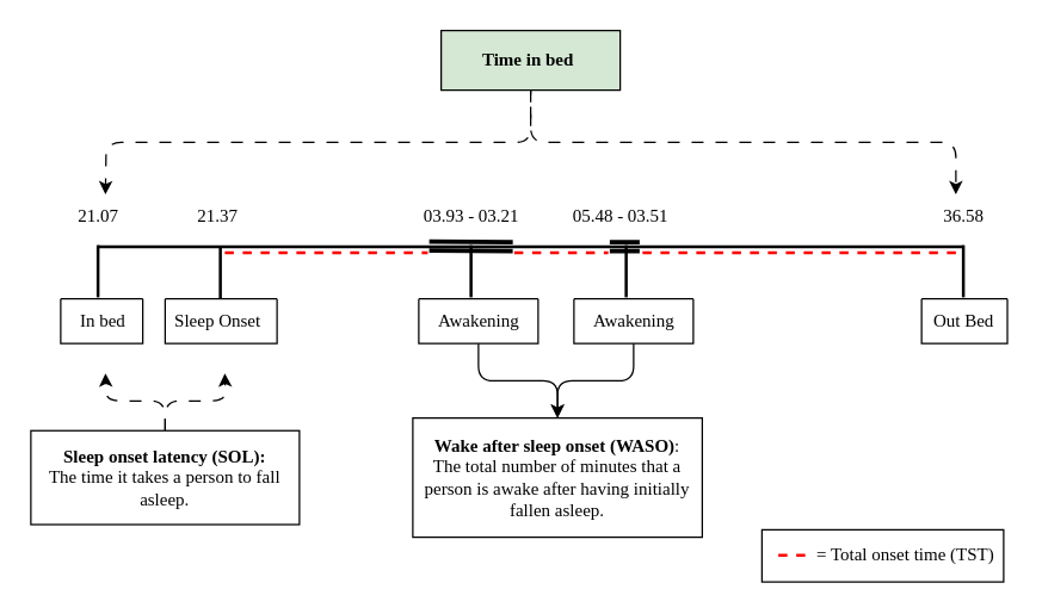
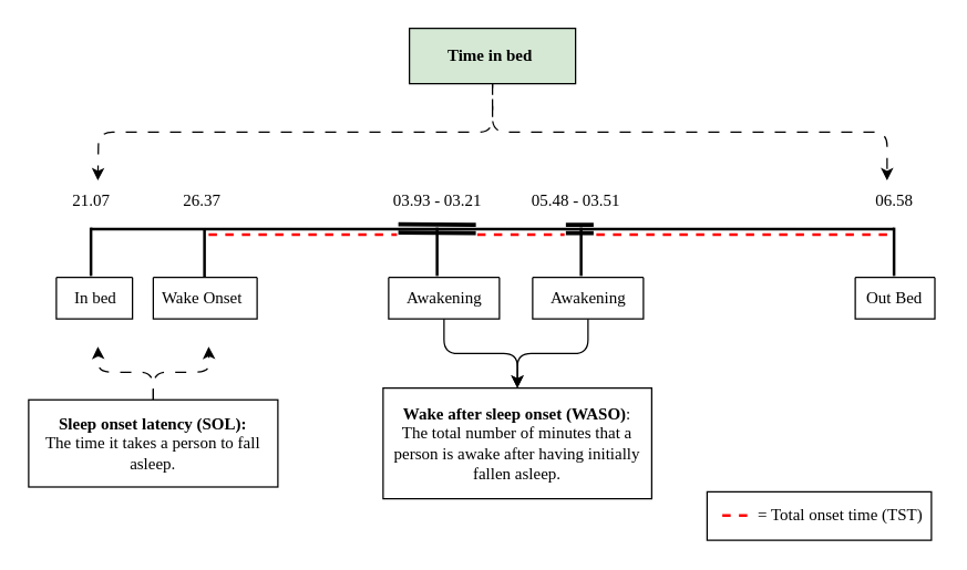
  <mxCell id="0" />
  <mxCell id="1" parent="0" />
  <mxCell id="2" value="" style="rounded=0;whiteSpace=wrap;html=1;" parent="1" vertex="1"><mxGeometry x="510" y="355" width="162" height="35" as="geometry" /></mxCell>
  <mxCell id="3" style="edgeStyle=orthogonalEdgeStyle;rounded=1;orthogonalLoop=1;jettySize=auto;html=1;exitX=0.5;exitY=1;exitDx=0;exitDy=0;dashed=1;dashPattern=8 8;" parent="1" source="5" edge="1"><mxGeometry relative="1" as="geometry"><mxPoint x="70" y="130" as="targetPoint" /></mxGeometry></mxCell>
  <mxCell id="4" style="edgeStyle=orthogonalEdgeStyle;rounded=1;orthogonalLoop=1;jettySize=auto;html=1;exitX=0.5;exitY=1;exitDx=0;exitDy=0;dashed=1;dashPattern=8 8;" parent="1" edge="1"><mxGeometry relative="1" as="geometry"><mxPoint x="640" y="130" as="targetPoint" /><mxPoint x="355" y="55" as="sourcePoint" /><Array as="points"><mxPoint x="355" y="95" /><mxPoint x="640" y="95" /></Array></mxGeometry></mxCell>
  <mxCell id="5" value="&lt;font face=&quot;Times New Roman&quot;&gt;&lt;b&gt;Time in bed&amp;nbsp;&lt;/b&gt;&lt;/font&gt;" style="rounded=0;whiteSpace=wrap;html=1;fillColor=#d5e8d4;" parent="1" vertex="1"><mxGeometry x="295" y="20" width="120" height="40" as="geometry" /></mxCell>
  <mxCell id="6" value="" style="line;strokeWidth=2;html=1;perimeter=backbonePerimeter;points=[];outlineConnect=0;" parent="1" vertex="1"><mxGeometry x="65" y="160" width="580" height="10" as="geometry" /></mxCell>
  <mxCell id="7" value="" style="endArrow=none;html=1;rounded=0;strokeWidth=2;" parent="1" edge="1"><mxGeometry width="50" height="50" relative="1" as="geometry"><mxPoint x="65" y="199" as="sourcePoint" /><mxPoint x="65" y="164" as="targetPoint" /></mxGeometry></mxCell>
  <mxCell id="8" value="" style="endArrow=none;html=1;rounded=0;strokeWidth=2;" parent="1" edge="1"><mxGeometry width="50" height="50" relative="1" as="geometry"><mxPoint x="147" y="200" as="sourcePoint" /><mxPoint x="147" y="165" as="targetPoint" /></mxGeometry></mxCell>
  <mxCell id="9" value="" style="swimlane;startSize=0;" parent="1" vertex="1"><mxGeometry x="40" y="200" width="55" height="30" as="geometry" /></mxCell>
  <mxCell id="10" value="&lt;font face=&quot;Times New Roman&quot;&gt;In bed&lt;/font&gt;" style="text;html=1;align=center;verticalAlign=middle;resizable=0;points=[];autosize=1;strokeColor=none;fillColor=none;" parent="9" vertex="1"><mxGeometry x="2.5" width="50" height="30" as="geometry" /></mxCell>
  <mxCell id="11" value="" style="swimlane;startSize=0;" parent="1" vertex="1"><mxGeometry x="110" y="200" width="75" height="30" as="geometry" /></mxCell>
- <mxCell id="12" value="&lt;font face=&quot;Times New Roman&quot;&gt;Sleep Onset&lt;/font&gt;" style="text;html=1;align=center;verticalAlign=middle;resizable=0;points=[];autosize=1;strokeColor=none;fillColor=none;" parent="11" vertex="1"><mxGeometry x="-5" width="80" height="30" as="geometry" /></mxCell>
+ <mxCell id="12" value="&lt;font face=&quot;Times New Roman&quot;&gt;Wake Onset&lt;/font&gt;" style="text;html=1;align=center;verticalAlign=middle;resizable=0;points=[];autosize=1;strokeColor=none;fillColor=none;" parent="11" vertex="1"><mxGeometry x="-5" width="80" height="30" as="geometry" /></mxCell>
  <mxCell id="13" value="&lt;font face=&quot;Times New Roman&quot;&gt;21.07&lt;/font&gt;" style="text;html=1;align=center;verticalAlign=middle;resizable=0;points=[];autosize=1;strokeColor=none;fillColor=none;" parent="1" vertex="1"><mxGeometry x="40" y="130" width="50" height="30" as="geometry" /></mxCell>
- <mxCell id="14" value="&lt;font face=&quot;Times New Roman&quot;&gt;21.37&lt;/font&gt;" style="text;html=1;align=center;verticalAlign=middle;resizable=0;points=[];autosize=1;strokeColor=none;fillColor=none;" parent="1" vertex="1"><mxGeometry x="120" y="130" width="50" height="30" as="geometry" /></mxCell>
- <mxCell id="15" value="&lt;font face=&quot;Times New Roman&quot;&gt;36.58&lt;/font&gt;" style="text;html=1;align=center;verticalAlign=middle;resizable=0;points=[];autosize=1;strokeColor=none;fillColor=none;" parent="1" vertex="1"><mxGeometry x="620" y="130" width="50" height="30" as="geometry" /></mxCell>
+ <mxCell id="14" value="&lt;font face=&quot;Times New Roman&quot;&gt;26.37&lt;/font&gt;" style="text;html=1;align=center;verticalAlign=middle;resizable=0;points=[];autosize=1;strokeColor=none;fillColor=none;" parent="1" vertex="1"><mxGeometry x="120" y="130" width="50" height="30" as="geometry" /></mxCell>
+ <mxCell id="15" value="&lt;font face=&quot;Times New Roman&quot;&gt;06.58&lt;/font&gt;" style="text;html=1;align=center;verticalAlign=middle;resizable=0;points=[];autosize=1;strokeColor=none;fillColor=none;" parent="1" vertex="1"><mxGeometry x="620" y="130" width="50" height="30" as="geometry" /></mxCell>
  <mxCell id="16" value="" style="endArrow=none;html=1;rounded=0;strokeWidth=2;" parent="1" edge="1"><mxGeometry width="50" height="50" relative="1" as="geometry"><mxPoint x="645" y="199" as="sourcePoint" /><mxPoint x="645" y="164" as="targetPoint" /></mxGeometry></mxCell>
  <mxCell id="17" value="" style="swimlane;startSize=0;" parent="1" vertex="1"><mxGeometry x="617" y="200" width="57.5" height="30" as="geometry" /></mxCell>
  <mxCell id="18" value="&lt;font face=&quot;Times New Roman&quot;&gt;Out Bed&lt;/font&gt;" style="text;html=1;align=center;verticalAlign=middle;resizable=0;points=[];autosize=1;strokeColor=none;fillColor=none;" parent="17" vertex="1"><mxGeometry x="-2.5" width="60" height="30" as="geometry" /></mxCell>
  <mxCell id="19" value="" style="shape=link;html=1;rounded=0;strokeWidth=3;" parent="1" edge="1"><mxGeometry width="100" relative="1" as="geometry"><mxPoint x="287" y="164.68" as="sourcePoint" /><mxPoint x="343" y="165" as="targetPoint" /></mxGeometry></mxCell>
  <mxCell id="20" value="" style="shape=link;html=1;rounded=0;strokeWidth=3;" parent="1" edge="1"><mxGeometry width="100" relative="1" as="geometry"><mxPoint x="408" y="165" as="sourcePoint" /><mxPoint x="428" y="165" as="targetPoint" /></mxGeometry></mxCell>
  <mxCell id="21" value="&lt;font face=&quot;Times New Roman&quot;&gt;03.93 - 03.21&lt;/font&gt;" style="text;html=1;align=center;verticalAlign=middle;resizable=0;points=[];autosize=1;strokeColor=none;fillColor=none;" parent="1" vertex="1"><mxGeometry x="270" y="130" width="90" height="30" as="geometry" /></mxCell>
  <mxCell id="22" value="&lt;font face=&quot;Times New Roman&quot;&gt;05.48 - 03.51&lt;/font&gt;" style="text;html=1;align=center;verticalAlign=middle;resizable=0;points=[];autosize=1;strokeColor=none;fillColor=none;" parent="1" vertex="1"><mxGeometry x="370" y="130" width="90" height="30" as="geometry" /></mxCell>
  <mxCell id="23" value="" style="endArrow=none;html=1;rounded=0;strokeWidth=2;" parent="1" edge="1"><mxGeometry width="50" height="50" relative="1" as="geometry"><mxPoint x="315" y="199" as="sourcePoint" /><mxPoint x="315" y="164" as="targetPoint" /></mxGeometry></mxCell>
  <mxCell id="24" value="" style="swimlane;startSize=0;" parent="1" vertex="1"><mxGeometry x="280" y="200" width="80" height="30" as="geometry" /></mxCell>
  <mxCell id="25" value="&lt;font face=&quot;Times New Roman&quot;&gt;Awakening&lt;/font&gt;" style="text;html=1;align=center;verticalAlign=middle;resizable=0;points=[];autosize=1;strokeColor=none;fillColor=none;" parent="24" vertex="1"><mxGeometry width="80" height="30" as="geometry" /></mxCell>
  <mxCell id="26" value="" style="endArrow=none;html=1;rounded=0;strokeWidth=2;" parent="1" edge="1"><mxGeometry width="50" height="50" relative="1" as="geometry"><mxPoint x="419" y="199" as="sourcePoint" /><mxPoint x="419" y="164" as="targetPoint" /></mxGeometry></mxCell>
  <mxCell id="27" value="" style="swimlane;startSize=0;" parent="1" vertex="1"><mxGeometry x="384" y="200" width="80" height="30" as="geometry" /></mxCell>
  <mxCell id="28" value="&lt;font face=&quot;Times New Roman&quot;&gt;Awakening&lt;/font&gt;" style="text;html=1;align=center;verticalAlign=middle;resizable=0;points=[];autosize=1;strokeColor=none;fillColor=none;" parent="27" vertex="1"><mxGeometry width="80" height="30" as="geometry" /></mxCell>
  <mxCell id="29" value="&lt;font face=&quot;Times New Roman&quot;&gt;&lt;b&gt;Wake after sleep onset (WASO)&lt;/b&gt;:&lt;br&gt;The total number of minutes that a person is awake after having initially fallen asleep.&lt;br&gt;&lt;/font&gt;" style="whiteSpace=wrap;html=1;" parent="1" vertex="1"><mxGeometry x="276" y="280" width="194" height="80" as="geometry" /></mxCell>
  <mxCell id="30" value="" style="edgeStyle=orthogonalEdgeStyle;rounded=1;orthogonalLoop=1;jettySize=auto;html=1;" parent="1" source="25" target="29" edge="1"><mxGeometry relative="1" as="geometry" /></mxCell>
  <mxCell id="31" value="" style="edgeStyle=orthogonalEdgeStyle;rounded=1;orthogonalLoop=1;jettySize=auto;html=1;" parent="1" source="28" target="29" edge="1"><mxGeometry relative="1" as="geometry" /></mxCell>
  <mxCell id="32" style="edgeStyle=orthogonalEdgeStyle;rounded=1;orthogonalLoop=1;jettySize=auto;html=1;exitX=0.5;exitY=0;exitDx=0;exitDy=0;dashed=1;dashPattern=8 8;" parent="1" source="34" edge="1"><mxGeometry relative="1" as="geometry"><mxPoint x="70" y="250" as="targetPoint" /></mxGeometry></mxCell>
  <mxCell id="33" style="edgeStyle=orthogonalEdgeStyle;rounded=1;orthogonalLoop=1;jettySize=auto;html=1;exitX=0.5;exitY=0;exitDx=0;exitDy=0;dashed=1;dashPattern=8 8;" parent="1" source="34" edge="1"><mxGeometry relative="1" as="geometry"><mxPoint x="150" y="250" as="targetPoint" /></mxGeometry></mxCell>
  <mxCell id="34" value="&lt;font face=&quot;Times New Roman&quot;&gt;&lt;b&gt;Sleep onset latency (SOL):&lt;/b&gt;&lt;br&gt;The time it takes a person to fall asleep.&lt;/font&gt;" style="rounded=0;whiteSpace=wrap;html=1;" parent="1" vertex="1"><mxGeometry x="20" y="288.5" width="180" height="63" as="geometry" /></mxCell>
  <mxCell id="35" value="" style="line;strokeWidth=2;html=1;perimeter=backbonePerimeter;points=[];outlineConnect=0;strokeColor=#ff0000;dashed=1;" parent="1" vertex="1"><mxGeometry x="150" y="164" width="136" height="10" as="geometry" /></mxCell>
  <mxCell id="36" value="" style="line;strokeWidth=2;html=1;perimeter=backbonePerimeter;points=[];outlineConnect=0;strokeColor=#ff0000;fillColor=#0d0c0c;dashed=1;" parent="1" vertex="1"><mxGeometry x="344" y="164" width="63" height="10" as="geometry" /></mxCell>
  <mxCell id="37" value="" style="line;strokeWidth=2;html=1;perimeter=backbonePerimeter;points=[];outlineConnect=0;strokeColor=#ff0000;gradientColor=none;fillStyle=dashed;dashed=1;" parent="1" vertex="1"><mxGeometry x="430" y="164" width="210" height="10" as="geometry" /></mxCell>
  <mxCell id="38" value="" style="line;strokeWidth=2;html=1;perimeter=backbonePerimeter;points=[];outlineConnect=0;strokeColor=#ff0000;gradientColor=none;fillStyle=dashed;dashed=1;" parent="1" vertex="1"><mxGeometry x="521" y="367" width="20" height="10" as="geometry" /></mxCell>
  <mxCell id="39" value="&lt;font face=&quot;Times New Roman&quot;&gt;= Total onset time (TST)&lt;/font&gt;" style="text;html=1;align=center;verticalAlign=middle;resizable=0;points=[];autosize=1;strokeColor=none;fillColor=none;" parent="1" vertex="1"><mxGeometry x="536" y="357" width="140" height="30" as="geometry" /></mxCell>
